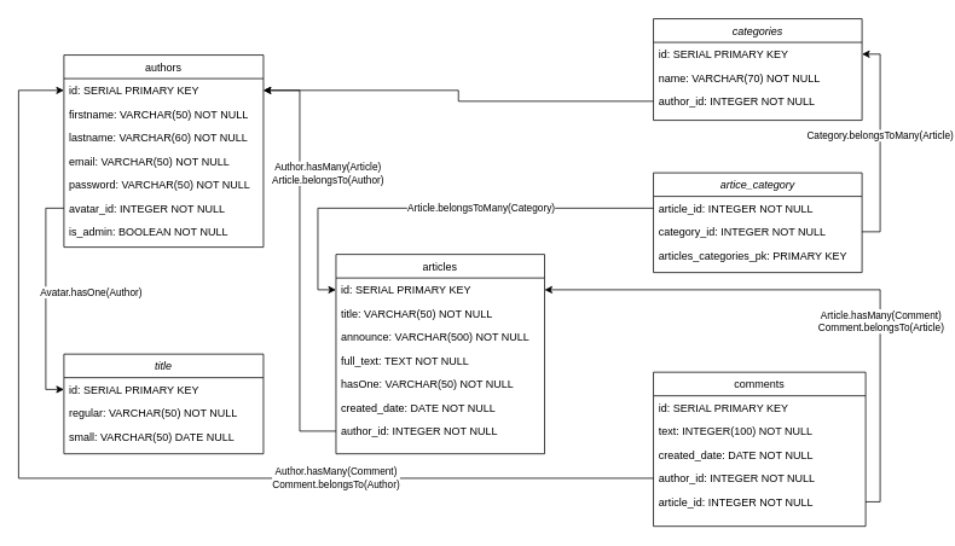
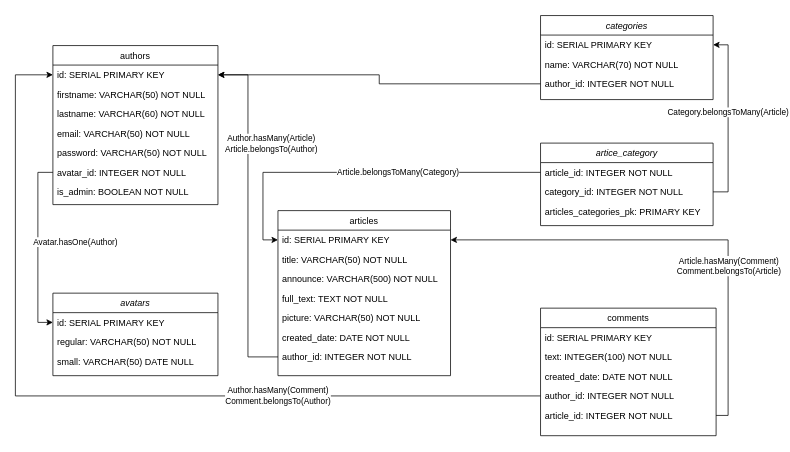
  <mxCell id="0" />
  <mxCell id="1" parent="0" />
  <mxCell id="2" value="Category.belongsToMany(Article)" style="edgeStyle=orthogonalEdgeStyle;rounded=0;orthogonalLoop=1;jettySize=auto;html=1;exitX=1;exitY=0.5;exitDx=0;exitDy=0;entryX=1;entryY=0.5;entryDx=0;entryDy=0;startArrow=classic;startFill=1;endArrow=none;endFill=0;" parent="1" source="19" target="24" edge="1"><mxGeometry x="-0.071" relative="1" as="geometry"><Array as="points"><mxPoint x="970" y="59" /><mxPoint x="970" y="255" /></Array><mxPoint as="offset" /></mxGeometry></mxCell>
  <mxCell id="3" value="Article.belongsToMany(Category)" style="edgeStyle=orthogonalEdgeStyle;rounded=0;orthogonalLoop=1;jettySize=auto;html=1;exitX=0;exitY=0.5;exitDx=0;exitDy=0;entryX=0;entryY=0.5;entryDx=0;entryDy=0;" parent="1" source="23" target="27" edge="1"><mxGeometry x="-0.208" relative="1" as="geometry"><mxPoint as="offset" /></mxGeometry></mxCell>
  <mxCell id="4" value="Avatar.hasOne(Author)" style="edgeStyle=orthogonalEdgeStyle;rounded=0;orthogonalLoop=1;jettySize=auto;html=1;exitX=0;exitY=0.5;exitDx=0;exitDy=0;entryX=0;entryY=0.5;entryDx=0;entryDy=0;startArrow=classic;startFill=1;endArrow=none;endFill=0;" parent="1" source="35" target="16" edge="1"><mxGeometry x="0.058" y="-50" relative="1" as="geometry"><mxPoint as="offset" /></mxGeometry></mxCell>
  <mxCell id="5" style="edgeStyle=orthogonalEdgeStyle;rounded=0;orthogonalLoop=1;jettySize=auto;html=1;exitX=1;exitY=0.5;exitDx=0;exitDy=0;entryX=0;entryY=0.5;entryDx=0;entryDy=0;endArrow=none;endFill=0;startArrow=classic;startFill=1;" parent="1" source="11" target="33" edge="1"><mxGeometry relative="1" as="geometry" /></mxCell>
  <mxCell id="6" value="Author.hasMany(Article)&lt;br&gt;Article.belongsTo(Author)" style="edgeLabel;html=1;align=center;verticalAlign=middle;resizable=0;points=[];" parent="5" vertex="1" connectable="0"><mxGeometry x="-0.623" y="1" relative="1" as="geometry"><mxPoint x="29" y="45" as="offset" /></mxGeometry></mxCell>
  <mxCell id="7" value="Author.hasMany(Comment)&lt;br&gt;Comment.belongsTo(Author)" style="edgeStyle=orthogonalEdgeStyle;rounded=0;orthogonalLoop=1;jettySize=auto;html=1;exitX=0;exitY=0.5;exitDx=0;exitDy=0;entryX=0;entryY=0.5;entryDx=0;entryDy=0;startArrow=classic;startFill=1;endArrow=none;endFill=0;" parent="1" source="11" target="42" edge="1"><mxGeometry x="0.406" relative="1" as="geometry"><Array as="points"><mxPoint x="20" y="99" /><mxPoint x="20" y="527" /></Array><mxPoint as="offset" /></mxGeometry></mxCell>
  <mxCell id="8" style="edgeStyle=orthogonalEdgeStyle;rounded=0;orthogonalLoop=1;jettySize=auto;html=1;exitX=1;exitY=0.5;exitDx=0;exitDy=0;entryX=1;entryY=0.5;entryDx=0;entryDy=0;" parent="1" source="44" target="27" edge="1"><mxGeometry relative="1" as="geometry"><Array as="points"><mxPoint x="970" y="553" /><mxPoint x="970" y="319" /></Array></mxGeometry></mxCell>
  <mxCell id="9" value="Article.hasMany(Comment)&lt;br&gt;Comment.belongsTo(Article)" style="edgeLabel;html=1;align=center;verticalAlign=middle;resizable=0;points=[];" parent="8" vertex="1" connectable="0"><mxGeometry x="-0.303" relative="1" as="geometry"><mxPoint as="offset" /></mxGeometry></mxCell>
  <mxCell id="10" value="authors" style="swimlane;fontStyle=0;align=center;verticalAlign=top;childLayout=stackLayout;horizontal=1;startSize=26;horizontalStack=0;resizeParent=1;resizeLast=0;collapsible=1;marginBottom=0;rounded=0;shadow=0;strokeWidth=1;" parent="1" vertex="1"><mxGeometry x="70" y="60" width="220" height="212" as="geometry"><mxRectangle x="340" y="380" width="170" height="26" as="alternateBounds" /></mxGeometry></mxCell>
  <mxCell id="11" value="id: SERIAL PRIMARY KEY" style="text;align=left;verticalAlign=top;spacingLeft=4;spacingRight=4;overflow=hidden;rotatable=0;points=[[0,0.5],[1,0.5]];portConstraint=eastwest;" parent="10" vertex="1"><mxGeometry y="26" width="220" height="26" as="geometry" /></mxCell>
  <mxCell id="12" value="firstname: VARCHAR(50) NOT NULL" style="text;align=left;verticalAlign=top;spacingLeft=4;spacingRight=4;overflow=hidden;rotatable=0;points=[[0,0.5],[1,0.5]];portConstraint=eastwest;" parent="10" vertex="1"><mxGeometry y="52" width="220" height="26" as="geometry" /></mxCell>
  <mxCell id="13" value="lastname: VARCHAR(60) NOT NULL" style="text;align=left;verticalAlign=top;spacingLeft=4;spacingRight=4;overflow=hidden;rotatable=0;points=[[0,0.5],[1,0.5]];portConstraint=eastwest;" parent="10" vertex="1"><mxGeometry y="78" width="220" height="26" as="geometry" /></mxCell>
  <mxCell id="14" value="email: VARCHAR(50) NOT NULL" style="text;align=left;verticalAlign=top;spacingLeft=4;spacingRight=4;overflow=hidden;rotatable=0;points=[[0,0.5],[1,0.5]];portConstraint=eastwest;" parent="10" vertex="1"><mxGeometry y="104" width="220" height="26" as="geometry" /></mxCell>
  <mxCell id="15" value="password: VARCHAR(50) NOT NULL" style="text;align=left;verticalAlign=top;spacingLeft=4;spacingRight=4;overflow=hidden;rotatable=0;points=[[0,0.5],[1,0.5]];portConstraint=eastwest;" parent="10" vertex="1"><mxGeometry y="130" width="220" height="26" as="geometry" /></mxCell>
  <mxCell id="16" value="avatar_id: INTEGER NOT NULL" style="text;align=left;verticalAlign=top;spacingLeft=4;spacingRight=4;overflow=hidden;rotatable=0;points=[[0,0.5],[1,0.5]];portConstraint=eastwest;" parent="10" vertex="1"><mxGeometry y="156" width="220" height="26" as="geometry" /></mxCell>
  <mxCell id="17" value="is_admin: BOOLEAN NOT NULL" style="text;align=left;verticalAlign=top;spacingLeft=4;spacingRight=4;overflow=hidden;rotatable=0;points=[[0,0.5],[1,0.5]];portConstraint=eastwest;" parent="10" vertex="1"><mxGeometry y="182" width="220" height="26" as="geometry" /></mxCell>
  <mxCell id="18" value="categories" style="swimlane;fontStyle=2;align=center;verticalAlign=top;childLayout=stackLayout;horizontal=1;startSize=26;horizontalStack=0;resizeParent=1;resizeLast=0;collapsible=1;marginBottom=0;rounded=0;shadow=0;strokeWidth=1;" parent="1" vertex="1"><mxGeometry x="720" y="20" width="230" height="112" as="geometry"><mxRectangle x="230" y="140" width="160" height="26" as="alternateBounds" /></mxGeometry></mxCell>
  <mxCell id="19" value="id: SERIAL PRIMARY KEY" style="text;align=left;verticalAlign=top;spacingLeft=4;spacingRight=4;overflow=hidden;rotatable=0;points=[[0,0.5],[1,0.5]];portConstraint=eastwest;" parent="18" vertex="1"><mxGeometry y="26" width="230" height="26" as="geometry" /></mxCell>
  <mxCell id="20" value="name: VARCHAR(70) NOT NULL" style="text;align=left;verticalAlign=top;spacingLeft=4;spacingRight=4;overflow=hidden;rotatable=0;points=[[0,0.5],[1,0.5]];portConstraint=eastwest;rounded=0;shadow=0;html=0;" parent="18" vertex="1"><mxGeometry y="52" width="230" height="26" as="geometry" /></mxCell>
  <mxCell id="21" value="author_id: INTEGER NOT NULL" style="text;align=left;verticalAlign=top;spacingLeft=4;spacingRight=4;overflow=hidden;rotatable=0;points=[[0,0.5],[1,0.5]];portConstraint=eastwest;rounded=0;shadow=0;html=0;" vertex="1" parent="18"><mxGeometry y="78" width="230" height="26" as="geometry" /></mxCell>
  <mxCell id="22" value="artice_category" style="swimlane;fontStyle=2;align=center;verticalAlign=top;childLayout=stackLayout;horizontal=1;startSize=26;horizontalStack=0;resizeParent=1;resizeLast=0;collapsible=1;marginBottom=0;rounded=0;shadow=0;strokeWidth=1;" parent="1" vertex="1"><mxGeometry x="720" y="190" width="230" height="110" as="geometry"><mxRectangle x="230" y="140" width="160" height="26" as="alternateBounds" /></mxGeometry></mxCell>
  <mxCell id="23" value="article_id: INTEGER NOT NULL" style="text;align=left;verticalAlign=top;spacingLeft=4;spacingRight=4;overflow=hidden;rotatable=0;points=[[0,0.5],[1,0.5]];portConstraint=eastwest;" parent="22" vertex="1"><mxGeometry y="26" width="230" height="26" as="geometry" /></mxCell>
  <mxCell id="24" value="category_id: INTEGER NOT NULL" style="text;align=left;verticalAlign=top;spacingLeft=4;spacingRight=4;overflow=hidden;rotatable=0;points=[[0,0.5],[1,0.5]];portConstraint=eastwest;rounded=0;shadow=0;html=0;" parent="22" vertex="1"><mxGeometry y="52" width="230" height="26" as="geometry" /></mxCell>
  <mxCell id="25" value="articles_categories_pk: PRIMARY KEY" style="text;align=left;verticalAlign=top;spacingLeft=4;spacingRight=4;overflow=hidden;rotatable=0;points=[[0,0.5],[1,0.5]];portConstraint=eastwest;rounded=0;shadow=0;html=0;" parent="22" vertex="1"><mxGeometry y="78" width="230" height="26" as="geometry" /></mxCell>
  <mxCell id="26" value="articles" style="swimlane;fontStyle=0;align=center;verticalAlign=top;childLayout=stackLayout;horizontal=1;startSize=26;horizontalStack=0;resizeParent=1;resizeLast=0;collapsible=1;marginBottom=0;rounded=0;shadow=0;strokeWidth=1;" parent="1" vertex="1"><mxGeometry x="370" y="280" width="230" height="220" as="geometry"><mxRectangle x="340" y="380" width="170" height="26" as="alternateBounds" /></mxGeometry></mxCell>
  <mxCell id="27" value="id: SERIAL PRIMARY KEY" style="text;align=left;verticalAlign=top;spacingLeft=4;spacingRight=4;overflow=hidden;rotatable=0;points=[[0,0.5],[1,0.5]];portConstraint=eastwest;" parent="26" vertex="1"><mxGeometry y="26" width="230" height="26" as="geometry" /></mxCell>
  <mxCell id="28" value="title: VARCHAR(50) NOT NULL" style="text;align=left;verticalAlign=top;spacingLeft=4;spacingRight=4;overflow=hidden;rotatable=0;points=[[0,0.5],[1,0.5]];portConstraint=eastwest;" parent="26" vertex="1"><mxGeometry y="52" width="230" height="26" as="geometry" /></mxCell>
  <mxCell id="29" value="announce: VARCHAR(500) NOT NULL" style="text;align=left;verticalAlign=top;spacingLeft=4;spacingRight=4;overflow=hidden;rotatable=0;points=[[0,0.5],[1,0.5]];portConstraint=eastwest;" parent="26" vertex="1"><mxGeometry y="78" width="230" height="26" as="geometry" /></mxCell>
  <mxCell id="30" value="full_text: TEXT NOT NULL" style="text;align=left;verticalAlign=top;spacingLeft=4;spacingRight=4;overflow=hidden;rotatable=0;points=[[0,0.5],[1,0.5]];portConstraint=eastwest;" parent="26" vertex="1"><mxGeometry y="104" width="230" height="26" as="geometry" /></mxCell>
- <mxCell id="31" value="hasOne: VARCHAR(50) NOT NULL" style="text;align=left;verticalAlign=top;spacingLeft=4;spacingRight=4;overflow=hidden;rotatable=0;points=[[0,0.5],[1,0.5]];portConstraint=eastwest;" parent="26" vertex="1"><mxGeometry y="130" width="230" height="26" as="geometry" /></mxCell>
+ <mxCell id="31" value="picture: VARCHAR(50) NOT NULL" style="text;align=left;verticalAlign=top;spacingLeft=4;spacingRight=4;overflow=hidden;rotatable=0;points=[[0,0.5],[1,0.5]];portConstraint=eastwest;" parent="26" vertex="1"><mxGeometry y="130" width="230" height="26" as="geometry" /></mxCell>
  <mxCell id="32" value="created_date: DATE NOT NULL" style="text;align=left;verticalAlign=top;spacingLeft=4;spacingRight=4;overflow=hidden;rotatable=0;points=[[0,0.5],[1,0.5]];portConstraint=eastwest;rounded=0;shadow=0;html=0;" parent="26" vertex="1"><mxGeometry y="156" width="230" height="26" as="geometry" /></mxCell>
  <mxCell id="33" value="author_id: INTEGER NOT NULL" style="text;align=left;verticalAlign=top;spacingLeft=4;spacingRight=4;overflow=hidden;rotatable=0;points=[[0,0.5],[1,0.5]];portConstraint=eastwest;" parent="26" vertex="1"><mxGeometry y="182" width="230" height="26" as="geometry" /></mxCell>
- <mxCell id="34" value="title" style="swimlane;fontStyle=2;align=center;verticalAlign=top;childLayout=stackLayout;horizontal=1;startSize=26;horizontalStack=0;resizeParent=1;resizeLast=0;collapsible=1;marginBottom=0;rounded=0;shadow=0;strokeWidth=1;" parent="1" vertex="1"><mxGeometry x="70" y="390" width="220" height="110" as="geometry"><mxRectangle x="230" y="140" width="160" height="26" as="alternateBounds" /></mxGeometry></mxCell>
+ <mxCell id="34" value="avatars" style="swimlane;fontStyle=2;align=center;verticalAlign=top;childLayout=stackLayout;horizontal=1;startSize=26;horizontalStack=0;resizeParent=1;resizeLast=0;collapsible=1;marginBottom=0;rounded=0;shadow=0;strokeWidth=1;" parent="1" vertex="1"><mxGeometry x="70" y="390" width="220" height="110" as="geometry"><mxRectangle x="230" y="140" width="160" height="26" as="alternateBounds" /></mxGeometry></mxCell>
  <mxCell id="35" value="id: SERIAL PRIMARY KEY" style="text;align=left;verticalAlign=top;spacingLeft=4;spacingRight=4;overflow=hidden;rotatable=0;points=[[0,0.5],[1,0.5]];portConstraint=eastwest;" parent="34" vertex="1"><mxGeometry y="26" width="220" height="26" as="geometry" /></mxCell>
  <mxCell id="36" value="regular: VARCHAR(50) NOT NULL" style="text;align=left;verticalAlign=top;spacingLeft=4;spacingRight=4;overflow=hidden;rotatable=0;points=[[0,0.5],[1,0.5]];portConstraint=eastwest;rounded=0;shadow=0;html=0;" parent="34" vertex="1"><mxGeometry y="52" width="220" height="26" as="geometry" /></mxCell>
  <mxCell id="37" value="small: VARCHAR(50) DATE NULL" style="text;align=left;verticalAlign=top;spacingLeft=4;spacingRight=4;overflow=hidden;rotatable=0;points=[[0,0.5],[1,0.5]];portConstraint=eastwest;rounded=0;shadow=0;html=0;" parent="34" vertex="1"><mxGeometry y="78" width="220" height="26" as="geometry" /></mxCell>
  <mxCell id="38" value="comments" style="swimlane;fontStyle=0;align=center;verticalAlign=top;childLayout=stackLayout;horizontal=1;startSize=26;horizontalStack=0;resizeParent=1;resizeLast=0;collapsible=1;marginBottom=0;rounded=0;shadow=0;strokeWidth=1;" parent="1" vertex="1"><mxGeometry x="720" y="410" width="234" height="170" as="geometry"><mxRectangle x="340" y="380" width="170" height="26" as="alternateBounds" /></mxGeometry></mxCell>
  <mxCell id="39" value="id: SERIAL PRIMARY KEY" style="text;align=left;verticalAlign=top;spacingLeft=4;spacingRight=4;overflow=hidden;rotatable=0;points=[[0,0.5],[1,0.5]];portConstraint=eastwest;" parent="38" vertex="1"><mxGeometry y="26" width="234" height="26" as="geometry" /></mxCell>
  <mxCell id="40" value="text: INTEGER(100) NOT NULL" style="text;align=left;verticalAlign=top;spacingLeft=4;spacingRight=4;overflow=hidden;rotatable=0;points=[[0,0.5],[1,0.5]];portConstraint=eastwest;" parent="38" vertex="1"><mxGeometry y="52" width="234" height="26" as="geometry" /></mxCell>
  <mxCell id="41" value="created_date: DATE NOT NULL" style="text;align=left;verticalAlign=top;spacingLeft=4;spacingRight=4;overflow=hidden;rotatable=0;points=[[0,0.5],[1,0.5]];portConstraint=eastwest;rounded=0;shadow=0;html=0;" parent="38" vertex="1"><mxGeometry y="78" width="234" height="26" as="geometry" /></mxCell>
  <mxCell id="42" value="author_id: INTEGER NOT NULL" style="text;align=left;verticalAlign=top;spacingLeft=4;spacingRight=4;overflow=hidden;rotatable=0;points=[[0,0.5],[1,0.5]];portConstraint=eastwest;" parent="38" vertex="1"><mxGeometry y="104" width="234" height="26" as="geometry" /></mxCell>
  <mxCell id="43" style="edgeStyle=orthogonalEdgeStyle;rounded=0;orthogonalLoop=1;jettySize=auto;html=1;exitX=1;exitY=0.5;exitDx=0;exitDy=0;" parent="38" edge="1"><mxGeometry relative="1" as="geometry"><mxPoint x="234" y="117" as="sourcePoint" /><mxPoint x="234" y="117" as="targetPoint" /></mxGeometry></mxCell>
  <mxCell id="44" value="article_id: INTEGER NOT NULL" style="text;align=left;verticalAlign=top;spacingLeft=4;spacingRight=4;overflow=hidden;rotatable=0;points=[[0,0.5],[1,0.5]];portConstraint=eastwest;rounded=0;shadow=0;html=0;" parent="38" vertex="1"><mxGeometry y="130" width="234" height="26" as="geometry" /></mxCell>
  <mxCell id="45" style="edgeStyle=orthogonalEdgeStyle;rounded=0;orthogonalLoop=1;jettySize=auto;html=1;exitX=0;exitY=0.5;exitDx=0;exitDy=0;entryX=1;entryY=0.5;entryDx=0;entryDy=0;" edge="1" parent="1" source="21" target="11"><mxGeometry relative="1" as="geometry" /></mxCell>
